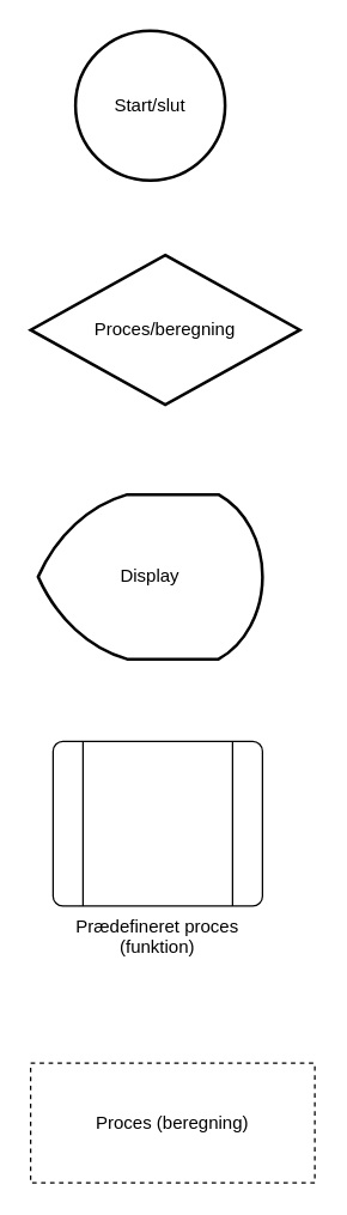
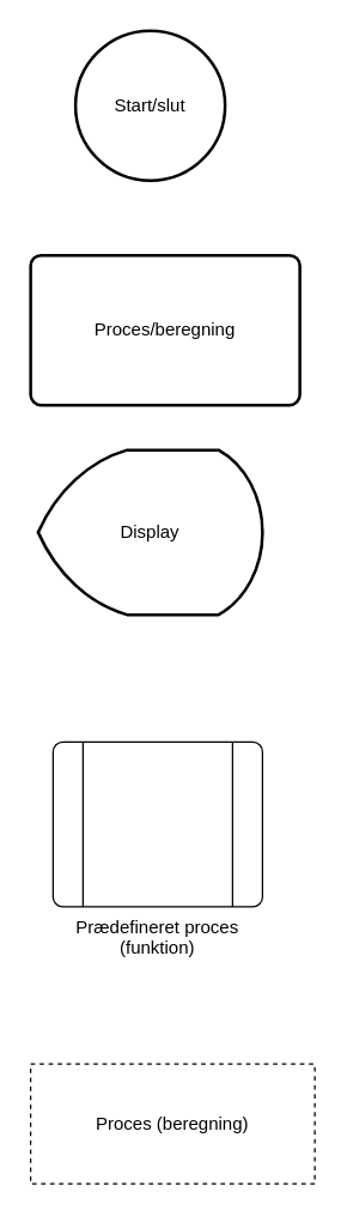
  <mxCell id="0" />
  <mxCell id="1" parent="0" />
  <mxCell id="2" value="&lt;div&gt;Proces (beregning)&lt;/div&gt;" style="rounded=0;whiteSpace=wrap;html=1;dashed=1;" vertex="1" parent="1"><mxGeometry x="20" y="710" width="190" height="80" as="geometry" /></mxCell>
- <mxCell id="3" value="Display" style="strokeWidth=2;html=1;shape=mxgraph.flowchart.display;whiteSpace=wrap;" vertex="1" parent="1"><mxGeometry x="25" y="330" width="150" height="110" as="geometry" /></mxCell>
+ <mxCell id="3" value="Display" style="strokeWidth=2;html=1;shape=mxgraph.flowchart.display;whiteSpace=wrap;" vertex="1" parent="1"><mxGeometry x="25" y="300" width="150" height="110" as="geometry" /></mxCell>
  <mxCell id="4" value="&lt;div&gt;Prædefineret proces (funktion)&lt;/div&gt;" style="verticalLabelPosition=bottom;verticalAlign=top;html=1;shape=process;whiteSpace=wrap;rounded=1;size=0.14;arcSize=6;" vertex="1" parent="1"><mxGeometry x="35" y="495" width="140" height="110" as="geometry" /></mxCell>
  <mxCell id="5" value="Start/slut" style="strokeWidth=2;html=1;shape=mxgraph.flowchart.start_2;whiteSpace=wrap;" vertex="1" parent="1"><mxGeometry x="50" y="20" width="100" height="100" as="geometry" /></mxCell>
- <mxCell id="6" value="Proces/beregning" style="rhombus;whiteSpace=wrap;html=1;absoluteArcSize=1;arcSize=14;strokeWidth=2;" vertex="1" parent="1"><mxGeometry x="20" y="170" width="180" height="100" as="geometry" /></mxCell>
+ <mxCell id="6" value="Proces/beregning" style="rounded=1;whiteSpace=wrap;html=1;absoluteArcSize=1;arcSize=14;strokeWidth=2;" vertex="1" parent="1"><mxGeometry x="20" y="170" width="180" height="100" as="geometry" /></mxCell>
